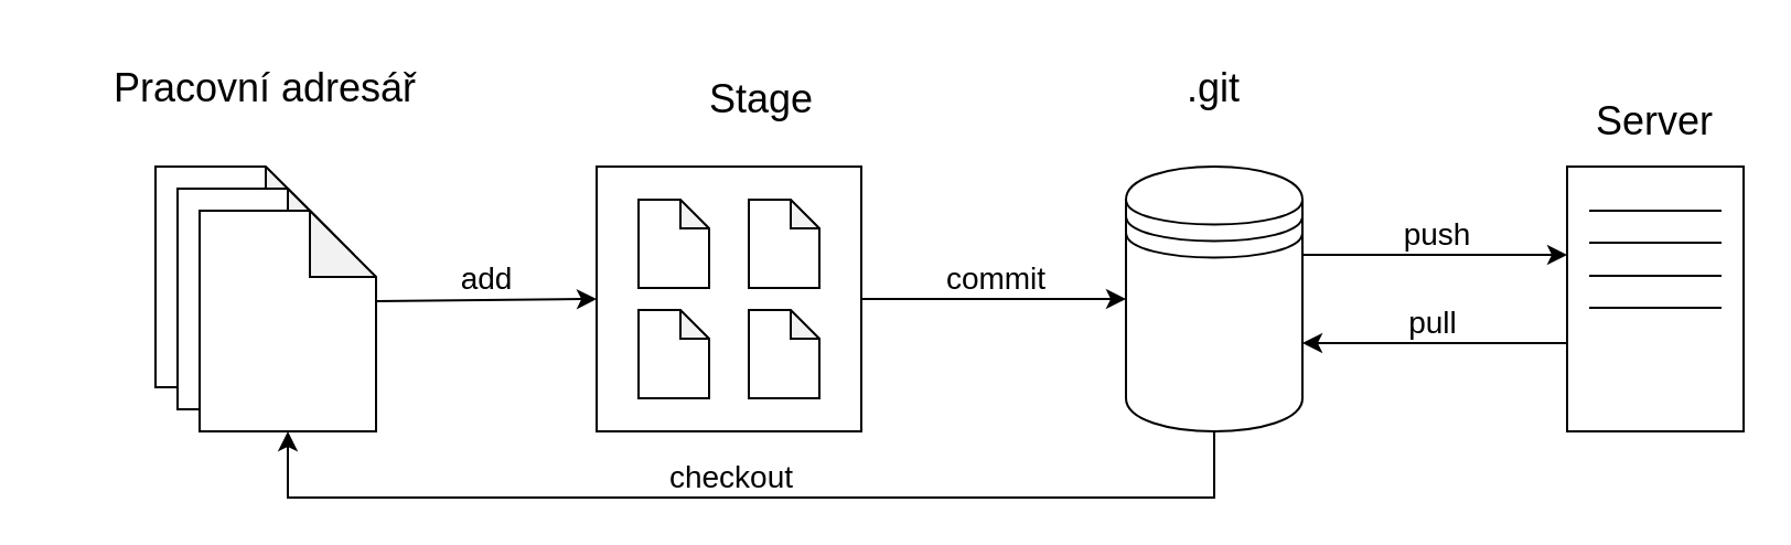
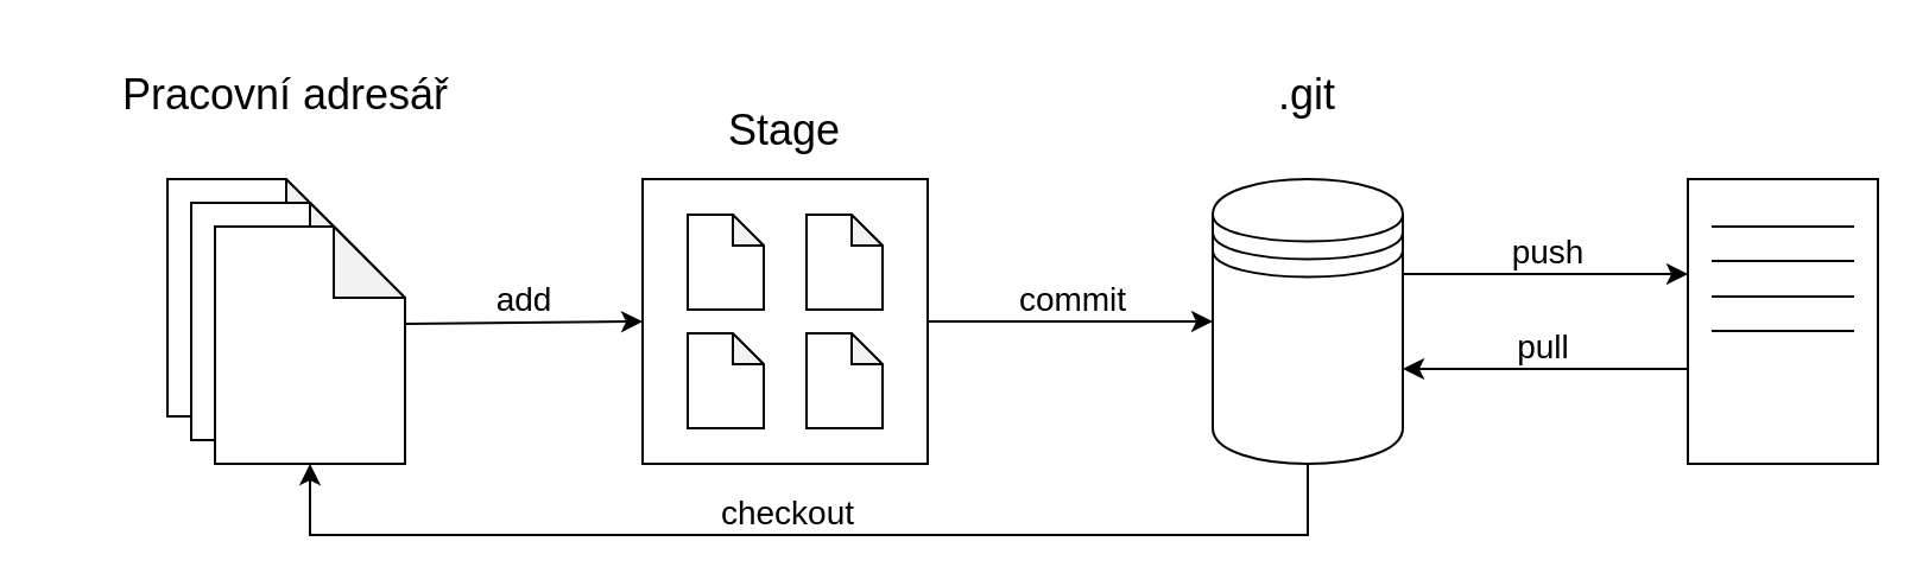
  <mxCell id="0" />
  <mxCell id="1" parent="0" />
  <mxCell id="2" value="" style="shape=note;whiteSpace=wrap;html=1;backgroundOutline=1;darkOpacity=0.05;" vertex="1" parent="1"><mxGeometry x="70" y="75" width="80" height="100" as="geometry" /></mxCell>
  <mxCell id="3" value="" style="shape=note;whiteSpace=wrap;html=1;backgroundOutline=1;darkOpacity=0.05;" vertex="1" parent="1"><mxGeometry x="80" y="85" width="80" height="100" as="geometry" /></mxCell>
  <mxCell id="4" value="" style="shape=note;whiteSpace=wrap;html=1;backgroundOutline=1;darkOpacity=0.05;" vertex="1" parent="1"><mxGeometry x="90" y="95" width="80" height="100" as="geometry" /></mxCell>
  <mxCell id="5" value="" style="rounded=0;whiteSpace=wrap;html=1;" vertex="1" parent="1"><mxGeometry x="270" y="75" width="120" height="120" as="geometry" /></mxCell>
  <mxCell id="6" style="edgeStyle=orthogonalEdgeStyle;rounded=0;orthogonalLoop=1;jettySize=auto;html=1;exitX=0.5;exitY=1;exitDx=0;exitDy=0;entryX=0.5;entryY=1;entryDx=0;entryDy=0;entryPerimeter=0;" edge="1" parent="1" source="8" target="4"><mxGeometry relative="1" as="geometry"><Array as="points"><mxPoint x="550" y="225" /><mxPoint x="130" y="225" /></Array></mxGeometry></mxCell>
  <mxCell id="7" value="checkout" style="edgeLabel;html=1;align=center;verticalAlign=middle;resizable=0;points=[];fontSize=14;" vertex="1" connectable="0" parent="6"><mxGeometry x="0.092" y="3" relative="1" as="geometry"><mxPoint x="12" y="-13" as="offset" /></mxGeometry></mxCell>
  <mxCell id="8" value="" style="shape=datastore;whiteSpace=wrap;html=1;" vertex="1" parent="1"><mxGeometry x="510" y="75" width="80" height="120" as="geometry" /></mxCell>
  <mxCell id="9" value="" style="shape=note;whiteSpace=wrap;html=1;backgroundOutline=1;darkOpacity=0.05;size=13;" vertex="1" parent="1"><mxGeometry x="289" y="90" width="32" height="40" as="geometry" /></mxCell>
  <mxCell id="10" value="" style="shape=note;whiteSpace=wrap;html=1;backgroundOutline=1;darkOpacity=0.05;size=13;" vertex="1" parent="1"><mxGeometry x="289" y="140" width="32" height="40" as="geometry" /></mxCell>
  <mxCell id="11" value="" style="shape=note;whiteSpace=wrap;html=1;backgroundOutline=1;darkOpacity=0.05;size=13;" vertex="1" parent="1"><mxGeometry x="339" y="140" width="32" height="40" as="geometry" /></mxCell>
  <mxCell id="12" value="" style="shape=note;whiteSpace=wrap;html=1;backgroundOutline=1;darkOpacity=0.05;size=13;" vertex="1" parent="1"><mxGeometry x="339" y="90" width="32" height="40" as="geometry" /></mxCell>
- <mxCell id="13" value="&lt;font style=&quot;font-size: 18px&quot;&gt;Stage&lt;/font&gt;" style="text;html=1;strokeColor=none;fillColor=none;align=center;verticalAlign=middle;whiteSpace=wrap;rounded=0;" vertex="1" parent="1"><mxGeometry x="285" y="25" width="120" height="40" as="geometry" /></mxCell>
+ <mxCell id="13" value="&lt;font style=&quot;font-size: 18px&quot;&gt;Stage&lt;/font&gt;" style="text;html=1;strokeColor=none;fillColor=none;align=center;verticalAlign=middle;whiteSpace=wrap;rounded=0;" vertex="1" parent="1"><mxGeometry x="270" y="35" width="120" height="40" as="geometry" /></mxCell>
  <mxCell id="14" value="&lt;font style=&quot;font-size: 18px&quot;&gt;Pracovní adresář&lt;/font&gt;" style="text;html=1;strokeColor=none;fillColor=none;align=center;verticalAlign=middle;whiteSpace=wrap;rounded=0;" vertex="1" parent="1"><mxGeometry x="20" y="20" width="200" height="40" as="geometry" /></mxCell>
  <mxCell id="15" value="&lt;font style=&quot;font-size: 18px&quot;&gt;.git&lt;/font&gt;" style="text;html=1;strokeColor=none;fillColor=none;align=center;verticalAlign=middle;whiteSpace=wrap;rounded=0;" vertex="1" parent="1"><mxGeometry x="510" y="20" width="80" height="40" as="geometry" /></mxCell>
  <mxCell id="16" value="" style="rounded=0;whiteSpace=wrap;html=1;" vertex="1" parent="1"><mxGeometry x="710" y="75" width="80" height="120" as="geometry" /></mxCell>
  <mxCell id="17" value="" style="endArrow=none;html=1;" edge="1" parent="1"><mxGeometry width="50" height="50" relative="1" as="geometry"><mxPoint x="720" y="95" as="sourcePoint" /><mxPoint x="780" y="95" as="targetPoint" /></mxGeometry></mxCell>
  <mxCell id="18" value="" style="endArrow=none;html=1;" edge="1" parent="1"><mxGeometry width="50" height="50" relative="1" as="geometry"><mxPoint x="720" y="109.5" as="sourcePoint" /><mxPoint x="780" y="109.5" as="targetPoint" /></mxGeometry></mxCell>
  <mxCell id="19" value="" style="endArrow=none;html=1;" edge="1" parent="1"><mxGeometry width="50" height="50" relative="1" as="geometry"><mxPoint x="720" y="124.5" as="sourcePoint" /><mxPoint x="780" y="124.5" as="targetPoint" /></mxGeometry></mxCell>
  <mxCell id="20" value="" style="endArrow=none;html=1;" edge="1" parent="1"><mxGeometry width="50" height="50" relative="1" as="geometry"><mxPoint x="720" y="139" as="sourcePoint" /><mxPoint x="780" y="139" as="targetPoint" /></mxGeometry></mxCell>
- <mxCell id="21" value="&lt;font style=&quot;font-size: 18px&quot;&gt;Server&lt;/font&gt;" style="text;html=1;strokeColor=none;fillColor=none;align=center;verticalAlign=middle;whiteSpace=wrap;rounded=0;" vertex="1" parent="1"><mxGeometry x="710" y="35" width="80" height="40" as="geometry" /></mxCell>
  <mxCell id="22" value="" style="endArrow=classic;html=1;exitX=1;exitY=0.41;exitDx=0;exitDy=0;exitPerimeter=0;entryX=0;entryY=0.5;entryDx=0;entryDy=0;" edge="1" parent="1" source="4" target="5"><mxGeometry width="50" height="50" relative="1" as="geometry"><mxPoint x="510" y="545" as="sourcePoint" /><mxPoint x="560" y="495" as="targetPoint" /></mxGeometry></mxCell>
  <mxCell id="23" value="&lt;font style=&quot;font-size: 14px&quot;&gt;add&lt;/font&gt;" style="edgeLabel;html=1;align=center;verticalAlign=middle;resizable=0;points=[];" vertex="1" connectable="0" parent="22"><mxGeometry x="-0.16" relative="1" as="geometry"><mxPoint x="8" y="-10.58" as="offset" /></mxGeometry></mxCell>
  <mxCell id="24" value="" style="endArrow=classic;html=1;exitX=1;exitY=0.5;exitDx=0;exitDy=0;entryX=0;entryY=0.5;entryDx=0;entryDy=0;" edge="1" parent="1" source="5" target="8"><mxGeometry width="50" height="50" relative="1" as="geometry"><mxPoint x="510" y="545" as="sourcePoint" /><mxPoint x="560" y="495" as="targetPoint" /></mxGeometry></mxCell>
  <mxCell id="25" value="&lt;font style=&quot;font-size: 14px&quot;&gt;commit&lt;/font&gt;" style="edgeLabel;html=1;align=center;verticalAlign=middle;resizable=0;points=[];" vertex="1" connectable="0" parent="24"><mxGeometry x="0.117" y="-1" relative="1" as="geometry"><mxPoint x="-7" y="-11" as="offset" /></mxGeometry></mxCell>
  <mxCell id="26" value="" style="endArrow=classic;html=1;exitX=1;exitY=0.5;exitDx=0;exitDy=0;entryX=0;entryY=0.5;entryDx=0;entryDy=0;" edge="1" parent="1"><mxGeometry width="50" height="50" relative="1" as="geometry"><mxPoint x="590" y="115" as="sourcePoint" /><mxPoint x="710" y="115" as="targetPoint" /></mxGeometry></mxCell>
  <mxCell id="27" value="&lt;font style=&quot;font-size: 14px&quot;&gt;push&lt;/font&gt;" style="edgeLabel;html=1;align=center;verticalAlign=middle;resizable=0;points=[];" vertex="1" connectable="0" parent="26"><mxGeometry x="-0.167" y="-1" relative="1" as="geometry"><mxPoint x="10" y="-11" as="offset" /></mxGeometry></mxCell>
  <mxCell id="28" value="" style="endArrow=classic;html=1;" edge="1" parent="1"><mxGeometry width="50" height="50" relative="1" as="geometry"><mxPoint x="710" y="155" as="sourcePoint" /><mxPoint x="590" y="155" as="targetPoint" /></mxGeometry></mxCell>
  <mxCell id="29" value="&lt;font style=&quot;font-size: 14px&quot;&gt;pull&lt;/font&gt;" style="edgeLabel;html=1;align=center;verticalAlign=middle;resizable=0;points=[];" vertex="1" connectable="0" parent="28"><mxGeometry x="0.033" y="-1" relative="1" as="geometry"><mxPoint y="-9" as="offset" /></mxGeometry></mxCell>
